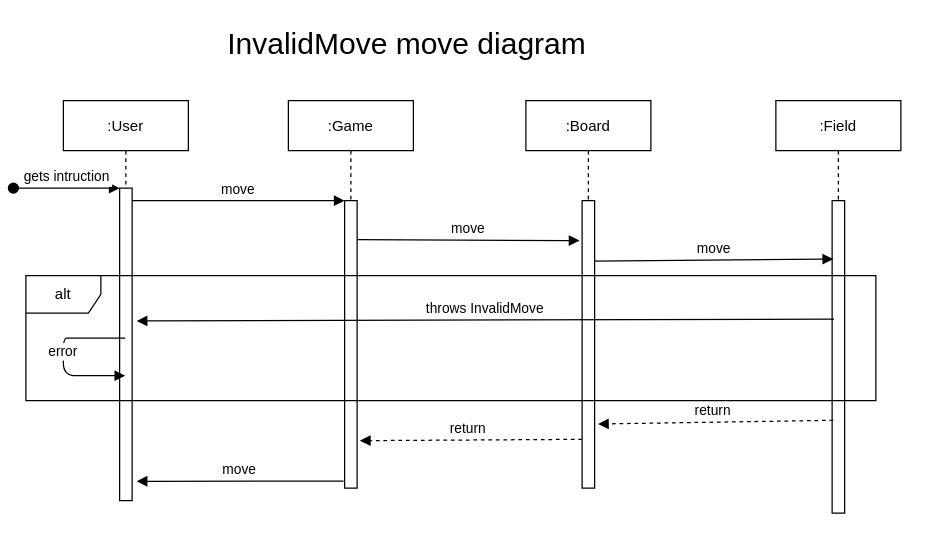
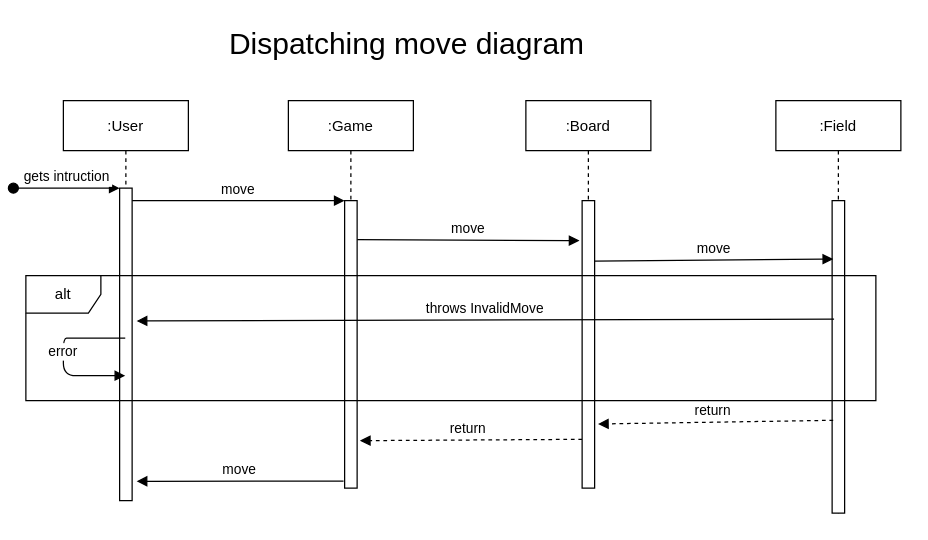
  <mxCell id="0" />
  <mxCell id="1" parent="0" />
  <mxCell id="2" value=":User" style="shape=umlLifeline;perimeter=lifelinePerimeter;container=1;collapsible=0;recursiveResize=0;rounded=0;shadow=0;strokeWidth=1;" parent="1" vertex="1"><mxGeometry x="50" y="80" width="100" height="320" as="geometry" /></mxCell>
  <mxCell id="3" value="" style="points=[];perimeter=orthogonalPerimeter;rounded=0;shadow=0;strokeWidth=1;" parent="2" vertex="1"><mxGeometry x="45" y="70" width="10" height="250" as="geometry" /></mxCell>
  <mxCell id="4" value="gets intruction" style="verticalAlign=bottom;startArrow=oval;endArrow=block;startSize=8;shadow=0;strokeWidth=1;" parent="2" target="3" edge="1"><mxGeometry relative="1" as="geometry"><mxPoint x="-40" y="70" as="sourcePoint" /></mxGeometry></mxCell>
  <mxCell id="5" value=":Game" style="shape=umlLifeline;perimeter=lifelinePerimeter;container=1;collapsible=0;recursiveResize=0;rounded=0;shadow=0;strokeWidth=1;" parent="1" vertex="1"><mxGeometry x="230" y="80" width="100" height="310" as="geometry" /></mxCell>
  <mxCell id="6" value="" style="points=[];perimeter=orthogonalPerimeter;rounded=0;shadow=0;strokeWidth=1;" parent="5" vertex="1"><mxGeometry x="45" y="80" width="10" height="230" as="geometry" /></mxCell>
  <mxCell id="7" value="return" style="verticalAlign=bottom;endArrow=block;shadow=0;strokeWidth=1;exitX=0.086;exitY=0.461;exitDx=0;exitDy=0;exitPerimeter=0;dashed=1;entryX=1.224;entryY=0.835;entryDx=0;entryDy=0;entryPerimeter=0;" parent="5" target="6" edge="1"><mxGeometry x="0.019" relative="1" as="geometry"><mxPoint x="235.0" y="270.96" as="sourcePoint" /><mxPoint x="60" y="270" as="targetPoint" /><mxPoint as="offset" /></mxGeometry></mxCell>
  <mxCell id="8" value="move" style="verticalAlign=bottom;endArrow=block;entryX=0;entryY=0;shadow=0;strokeWidth=1;" parent="1" source="3" target="6" edge="1"><mxGeometry relative="1" as="geometry"><mxPoint x="205" y="160" as="sourcePoint" /></mxGeometry></mxCell>
  <mxCell id="9" value="move" style="verticalAlign=bottom;endArrow=block;entryX=-0.211;entryY=0.139;shadow=0;strokeWidth=1;exitX=1.011;exitY=0.136;exitDx=0;exitDy=0;exitPerimeter=0;entryDx=0;entryDy=0;entryPerimeter=0;" parent="1" source="6" target="11" edge="1"><mxGeometry relative="1" as="geometry"><mxPoint x="170" y="200" as="sourcePoint" /></mxGeometry></mxCell>
  <mxCell id="10" value=":Board" style="shape=umlLifeline;perimeter=lifelinePerimeter;container=1;collapsible=0;recursiveResize=0;rounded=0;shadow=0;strokeWidth=1;" parent="1" vertex="1"><mxGeometry x="420" y="80" width="100" height="310" as="geometry" /></mxCell>
  <mxCell id="11" value="" style="points=[];perimeter=orthogonalPerimeter;rounded=0;shadow=0;strokeWidth=1;" parent="10" vertex="1"><mxGeometry x="45" y="80" width="10" height="230" as="geometry" /></mxCell>
  <mxCell id="12" value=":Field" style="shape=umlLifeline;perimeter=lifelinePerimeter;container=1;collapsible=0;recursiveResize=0;rounded=0;shadow=0;strokeWidth=1;" parent="1" vertex="1"><mxGeometry x="620" y="80" width="100" height="330" as="geometry" /></mxCell>
  <mxCell id="13" value="" style="points=[];perimeter=orthogonalPerimeter;rounded=0;shadow=0;strokeWidth=1;" parent="12" vertex="1"><mxGeometry x="45" y="80" width="10" height="250" as="geometry" /></mxCell>
  <mxCell id="14" value="move" style="verticalAlign=bottom;endArrow=block;shadow=0;strokeWidth=1;exitX=0.974;exitY=0.21;exitDx=0;exitDy=0;exitPerimeter=0;entryX=0.085;entryY=0.187;entryDx=0;entryDy=0;entryPerimeter=0;" parent="1" source="11" target="13" edge="1"><mxGeometry relative="1" as="geometry"><mxPoint x="470" y="209.84" as="sourcePoint" /><mxPoint x="660" y="230" as="targetPoint" /></mxGeometry></mxCell>
  <mxCell id="15" value="throws InvalidMove" style="verticalAlign=bottom;endArrow=block;shadow=0;strokeWidth=1;exitX=0.155;exitY=0.379;exitDx=0;exitDy=0;exitPerimeter=0;entryX=1.362;entryY=0.425;entryDx=0;entryDy=0;entryPerimeter=0;" parent="1" source="13" target="3" edge="1"><mxGeometry relative="1" as="geometry"><mxPoint x="530" y="240" as="sourcePoint" /><mxPoint x="120" y="257" as="targetPoint" /></mxGeometry></mxCell>
  <mxCell id="16" value="error" style="verticalAlign=bottom;endArrow=block;shadow=0;strokeWidth=1;" parent="1" source="2" target="2" edge="1"><mxGeometry x="0.077" relative="1" as="geometry"><mxPoint x="40" y="230" as="sourcePoint" /><mxPoint x="90" y="300" as="targetPoint" /><Array as="points"><mxPoint x="60" y="270" /><mxPoint x="50" y="270" /><mxPoint x="50" y="300" /></Array><mxPoint as="offset" /></mxGeometry></mxCell>
  <mxCell id="17" value="return" style="verticalAlign=bottom;endArrow=block;shadow=0;strokeWidth=1;dashed=1;entryX=1.27;entryY=0.777;entryDx=0;entryDy=0;entryPerimeter=0;exitX=0.085;exitY=0.703;exitDx=0;exitDy=0;exitPerimeter=0;" parent="1" source="13" target="11" edge="1"><mxGeometry x="0.019" relative="1" as="geometry"><mxPoint x="660" y="334" as="sourcePoint" /><mxPoint x="480" y="331" as="targetPoint" /><mxPoint as="offset" /></mxGeometry></mxCell>
  <mxCell id="18" value="move" style="verticalAlign=bottom;endArrow=block;entryX=1.362;entryY=0.938;shadow=0;strokeWidth=1;entryDx=0;entryDy=0;entryPerimeter=0;exitX=-0.086;exitY=0.976;exitDx=0;exitDy=0;exitPerimeter=0;" parent="1" source="6" target="3" edge="1"><mxGeometry relative="1" as="geometry"><mxPoint x="200" y="330" as="sourcePoint" /><mxPoint x="270" y="389.31" as="targetPoint" /></mxGeometry></mxCell>
  <mxCell id="19" value="alt" style="shape=umlFrame;whiteSpace=wrap;html=1;" vertex="1" parent="1"><mxGeometry x="20" y="220" width="680" height="100" as="geometry" /></mxCell>
- <mxCell id="20" value="InvalidMove move diagram" style="text;html=1;strokeColor=none;fillColor=none;align=center;verticalAlign=middle;whiteSpace=wrap;rounded=0;strokeWidth=4;fontSize=24;" vertex="1" parent="1"><mxGeometry x="180" y="20" width="290" height="30" as="geometry" /></mxCell>
+ <mxCell id="20" value="Dispatching move diagram" style="text;html=1;strokeColor=none;fillColor=none;align=center;verticalAlign=middle;whiteSpace=wrap;rounded=0;strokeWidth=4;fontSize=24;" vertex="1" parent="1"><mxGeometry x="180" y="20" width="290" height="30" as="geometry" /></mxCell>
